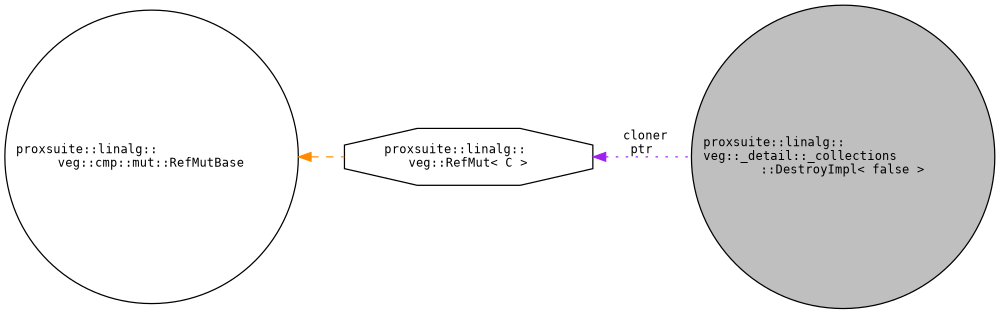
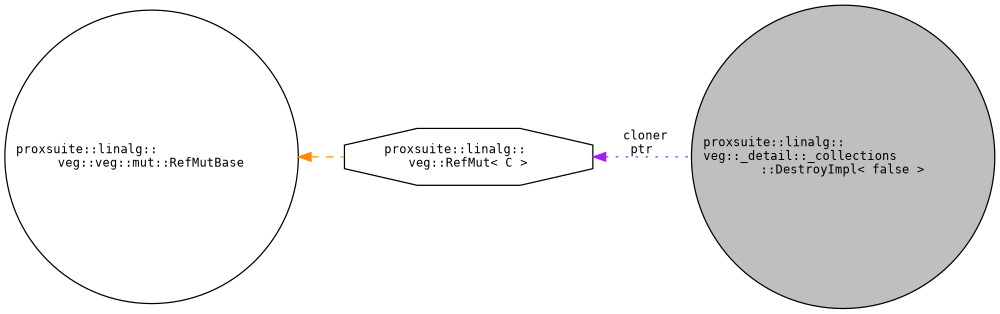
  digraph {
    rankdir=LR
    fontname="DejaVu Sans Mono"
    node [color=black fontname="DejaVu Sans Mono" fontsize=10 shape=circle]
    edge [dir=back fontname="DejaVu Sans Mono" fontsize=10 labelfontname=Helvetica labelfontsize=10]
    n1 [fillcolor=grey75 fontcolor=black height=0.2 label="proxsuite::linalg::\lveg::_detail::_collections\l::DestroyImpl\< false \>" style=filled width=0.4]
    n2 [height=0.2 label="proxsuite::linalg::\lveg::RefMut\< C \>" shape=octagon width=0.4]
-   n3 [height=0.2 label="proxsuite::linalg::\lveg::cmp::mut::RefMutBase" width=0.4]
+   n3 [height=0.2 label="proxsuite::linalg::\lveg::veg::mut::RefMutBase" width=0.4]
    n2 -> n1 [color=purple label=" cloner\nptr" style=dotted]
    n3 -> n2 [color=darkorange style=dashed]
  }
